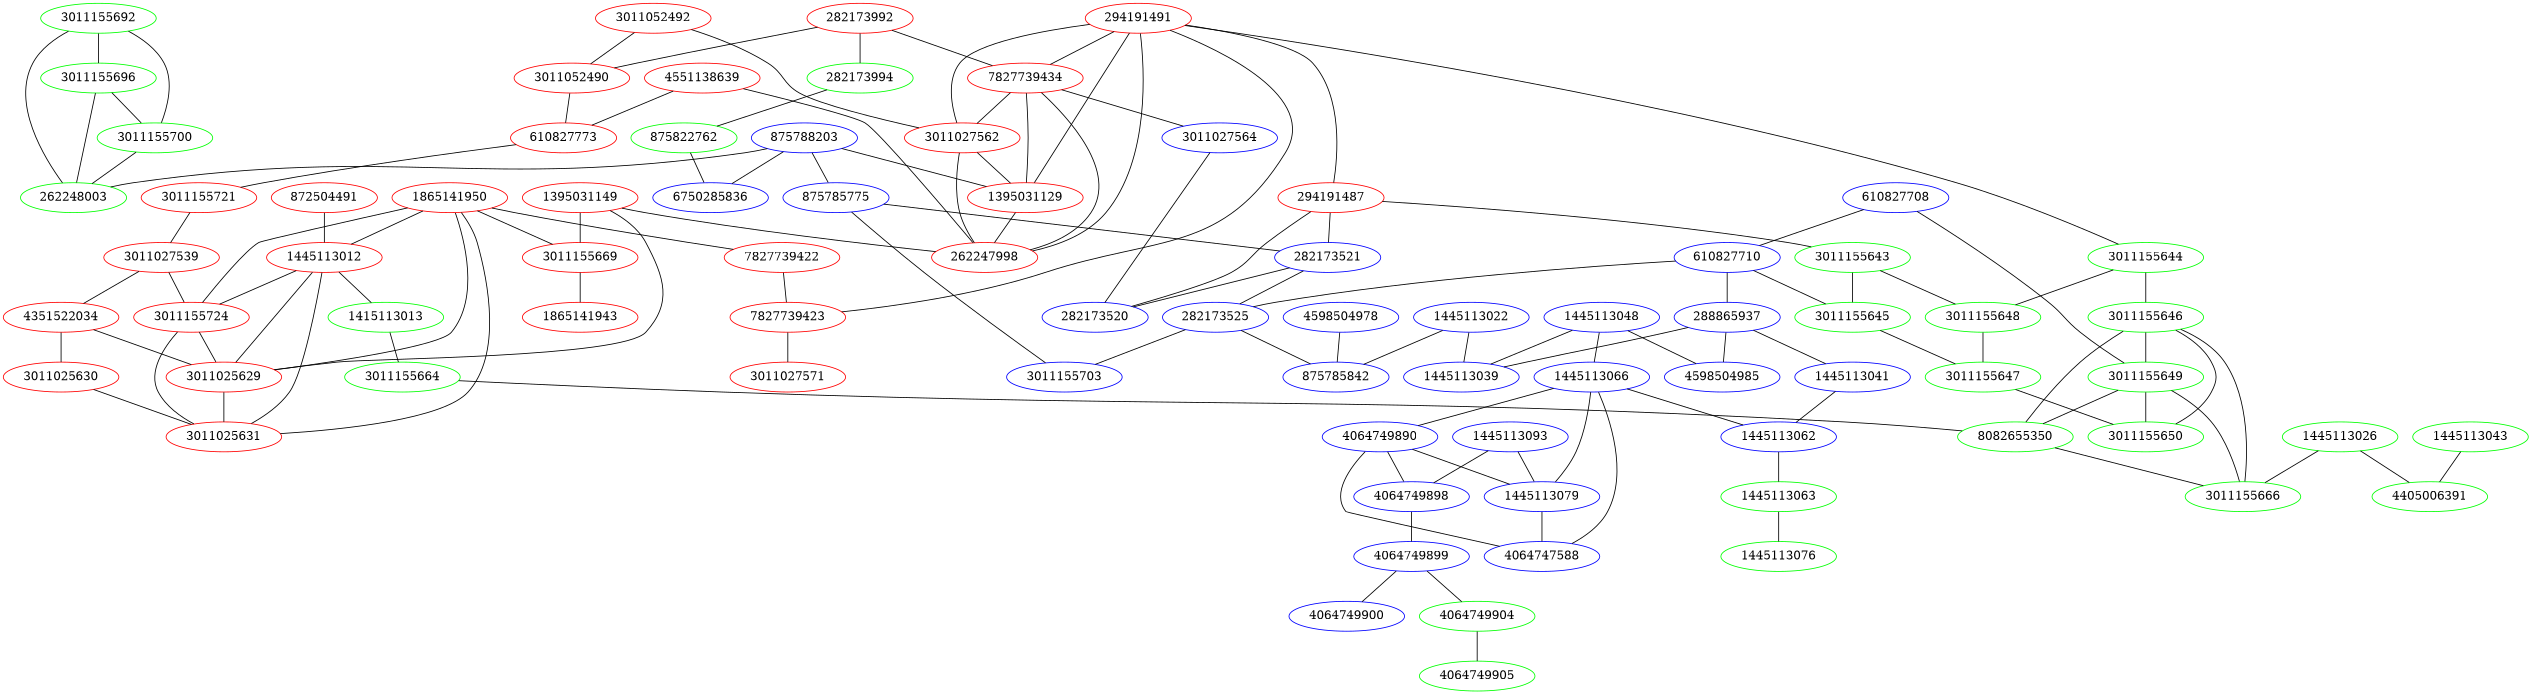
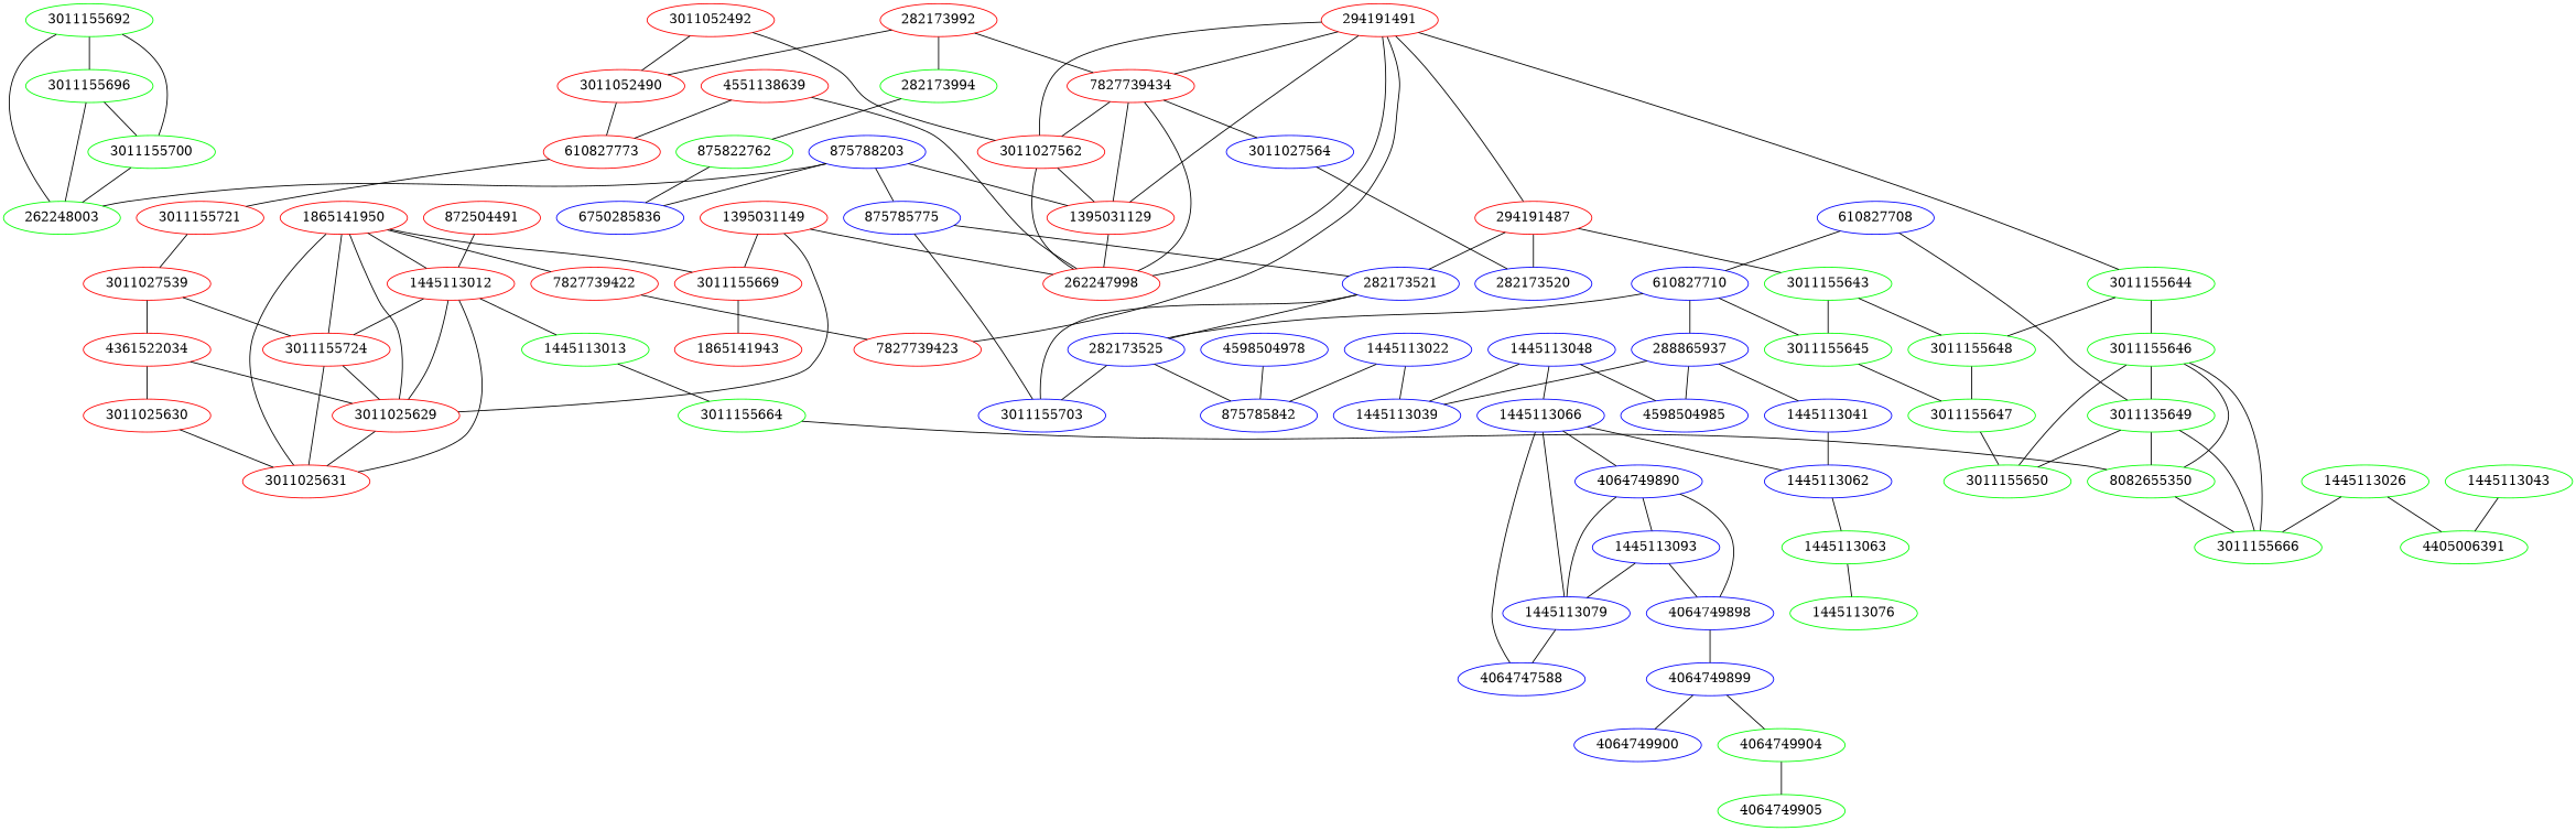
  strict graph {
    node [color=blue]
    edge [distance=0]
    3011155692 [color=green]
    3011155696 [color=green]
    3011155700 [color=green]
    262248003 [color=green]
    4598504978
    875785842
    282173992 [color=red]
    282173994 [color=green]
    3011052490 [color=red]
    7827739434 [color=red]
    875822762 [color=green]
    3011052492 [color=red]
    3011027562 [color=red]
    610827773 [color=red]
    6750285836
    875788203
    875785775
    1395031129 [color=red]
    282173521
    3011155703
    262247998 [color=red]
    294191491 [color=red]
    294191487 [color=red]
    7827739423 [color=red]
    3011155644 [color=green]
    3011155643 [color=green]
    282173520
-   3011027571 [color=red]
    3011155646 [color=green]
    3011155648 [color=green]
    3011027564
    282173525
    3011155645 [color=green]
    1865141950 [color=red]
    7827739422 [color=red]
    1445113012 [color=red]
    3011155669 [color=red]
    3011155724 [color=red]
    3011025629 [color=red]
    3011025631 [color=red]
-   1445113013 [color=green label=1415113013]
+   1445113013 [color=green]
    1865141943 [color=red]
-   3011155649 [color=green]
+   3011155649 [color=green label=3011135649]
    3011155650 [color=green]
    8082655350 [color=green]
    3011155666 [color=green]
    3011155647 [color=green]
    610827708
    610827710
    288865937
    1445113039
    4598504985
    1445113041
    872504491 [color=red]
    3011155664 [color=green]
    1445113026 [color=green]
    4405006391 [color=green]
    3011155721 [color=red]
    4551138639 [color=red]
    1395031149 [color=red]
    3011027539 [color=red]
-   4361522034 [color=red label=4351522034]
+   4361522034 [color=red]
    3011025630 [color=red]
    1445113022
    1445113062
    1445113048
    1445113066
    4064749890
    1445113079
    4064747588
    4064749898
    1445113063 [color=green]
    1445113093
    4064749899
    4064749900
    4064749904 [color=green]
    1445113043 [color=green]
    1445113076 [color=green]
    4064749905 [color=green]
    3011155692 -- 3011155696 [distance=41]
    3011155692 -- 3011155700 [distance=108]
    3011155692 -- 262248003 [distance=689]
    3011155696 -- 3011155700 [distance=67]
    3011155696 -- 262248003 [distance=729]
    3011155700 -- 262248003 [distance=762]
    4598504978 -- 875785842 [distance=189]
    282173992 -- 282173994 [distance=50]
    282173992 -- 3011052490 [distance=39]
    282173992 -- 7827739434 [distance=137]
    282173994 -- 875822762 [distance=434]
    3011052490 -- 610827773 [distance=117]
    7827739434 -- 3011027562 [distance=112]
    7827739434 -- 1395031129 [distance=101]
    7827739434 -- 262247998 [distance=277]
    7827739434 -- 3011027564
    875822762 -- 6750285836 [distance=17]
    3011052492 -- 3011052490 [distance=95]
    3011052492 -- 3011027562
    3011027562 -- 1395031129 [distance=107]
    3011027562 -- 262247998 [distance=283]
    610827773 -- 3011155721 [distance=1304]
    875788203 -- 262248003 [distance=54]
    875788203 -- 6750285836 [distance=63]
    875788203 -- 875785775 [distance=203]
    875788203 -- 1395031129 [distance=60]
    875785775 -- 282173521 [distance=124]
    875785775 -- 3011155703 [distance=408]
    1395031129 -- 262247998 [distance=272]
-   282173521 -- 282173520 [distance=61]
+   282173521 -- 3011155703 [distance=61]
    282173521 -- 282173525 [distance=194]
    294191491 -- 7827739434 [distance=203]
    294191491 -- 3011027562 [distance=323]
    294191491 -- 1395031129 [distance=312]
    294191491 -- 262247998 [distance=252]
    294191491 -- 294191487 [distance=109]
    294191491 -- 7827739423 [distance=75]
    294191491 -- 3011155644 [distance=70]
    294191487 -- 282173521 [distance=43]
    294191487 -- 3011155643 [distance=69]
    294191487 -- 282173520 [distance=47]
-   7827739423 -- 3011027571 [distance=85]
    3011155644 -- 3011155646 [distance=71]
    3011155644 -- 3011155648 [distance=96]
    3011155643 -- 3011155648 [distance=344]
    3011155643 -- 3011155645 [distance=90]
    3011155646 -- 3011155649 [distance=112]
    3011155646 -- 3011155650 [distance=67]
    3011155646 -- 8082655350 [distance=94]
    3011155646 -- 3011155666 [distance=65]
    3011155648 -- 3011155647 [distance=143]
    3011027564 -- 282173520 [distance=47]
    282173525 -- 875785842 [distance=101]
    282173525 -- 3011155703 [distance=90]
    3011155645 -- 3011155647 [distance=24]
    1865141950 -- 7827739422 [distance=60]
    1865141950 -- 1445113012 [distance=215]
    1865141950 -- 3011155669 [distance=70]
    1865141950 -- 3011155724 [distance=817]
    1865141950 -- 3011025629 [distance=465]
    1865141950 -- 3011025631 [distance=492]
    7827739422 -- 7827739423
    1445113012 -- 3011155724 [distance=879]
    1445113012 -- 3011025629 [distance=581]
    1445113012 -- 3011025631 [distance=707]
    1445113012 -- 1445113013 [distance=33]
    3011155669 -- 1865141943 [distance=46]
    3011155724 -- 3011025629 [distance=298]
    3011155724 -- 3011025631 [distance=424]
    3011025629 -- 3011025631 [distance=321]
    1445113013 -- 3011155664 [distance=110]
    3011155649 -- 3011155650 [distance=166]
    3011155649 -- 8082655350 [distance=132]
    3011155649 -- 3011155666 [distance=103]
    8082655350 -- 3011155666 [distance=85]
    3011155647 -- 3011155650 [distance=43]
    610827708 -- 3011155649
    610827708 -- 610827710 [distance=67]
    610827710 -- 282173525 [distance=111]
    610827710 -- 3011155645 [distance=32]
    610827710 -- 288865937 [distance=145]
    288865937 -- 1445113039 [distance=94]
    288865937 -- 4598504985 [distance=30]
    288865937 -- 1445113041 [distance=114]
    1445113041 -- 1445113062 [distance=103]
    872504491 -- 1445113012 [distance=64]
    3011155664 -- 8082655350 [distance=7]
    1445113026 -- 3011155666 [distance=36]
    1445113026 -- 4405006391 [distance=36]
    3011155721 -- 3011027539 [distance=452]
    4551138639 -- 610827773 [distance=1296]
    4551138639 -- 262247998 [distance=65]
    1395031149 -- 262247998 [distance=40]
    1395031149 -- 3011155669 [distance=123]
    1395031149 -- 3011025629 [distance=59]
    3011027539 -- 3011155724 [distance=39]
    3011027539 -- 4361522034 [distance=213]
    4361522034 -- 3011025629 [distance=46]
    4361522034 -- 3011025630 [distance=65]
    3011025630 -- 3011025631 [distance=107]
    1445113022 -- 875785842 [distance=42]
    1445113022 -- 1445113039 [distance=71]
    1445113062 -- 1445113063 [distance=24]
    1445113048 -- 1445113039 [distance=154]
    1445113048 -- 4598504985 [distance=30]
    1445113048 -- 1445113066 [distance=53]
    1445113066 -- 1445113062 [distance=139]
    1445113066 -- 4064749890 [distance=122]
    1445113066 -- 1445113079 [distance=144]
    1445113066 -- 4064747588 [distance=122]
    4064749890 -- 1445113079 [distance=64]
-   4064749890 -- 4064747588
+   4064749890 -- 1445113093
    4064749890 -- 4064749898 [distance=44]
    1445113079 -- 4064747588 [distance=64]
    4064749898 -- 4064749899 [distance=49]
    1445113063 -- 1445113076 [distance=56]
    1445113093 -- 1445113079 [distance=190]
    1445113093 -- 4064749898 [distance=82]
    4064749899 -- 4064749900 [distance=42]
    4064749899 -- 4064749904
    4064749904 -- 4064749905 [distance=1]
    1445113043 -- 4405006391 [distance=39]
  }
